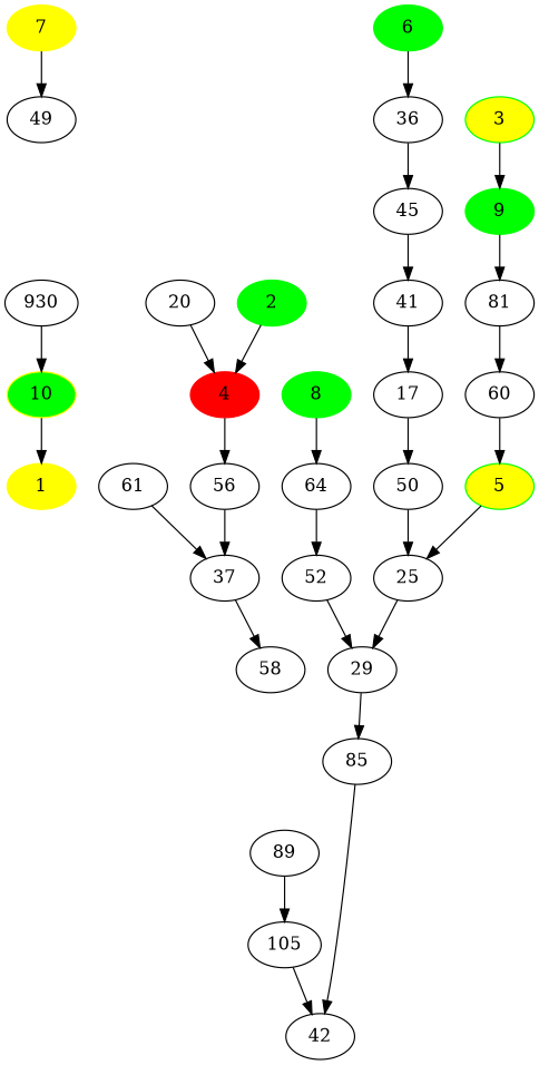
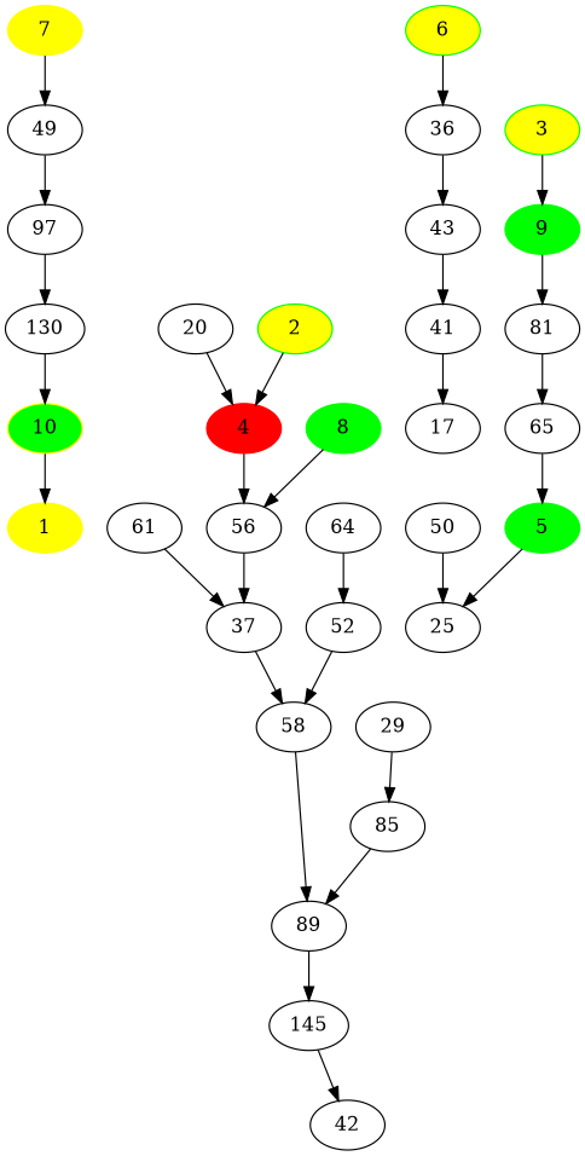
  digraph {
    10 [color=yellow fillcolor=green style=filled]
    1 [color=yellow style=filled]
    9 [color=green style=filled]
    81
-   65 [label=60]
-   5 [color=green style=filled fillcolor=yellow]
+   65
+   5 [color=green style=filled]
    61
    37
    58
    89
-   145 [label=105]
+   145
    42
    4 [color=red style=filled]
    20
    n15 [label=56]
    8 [color=green style=filled]
    64
    52
    29
    85
    7 [color=yellow style=filled]
    49
-   130 [label=930]
-   6 [color=green style=filled]
+   97
+   130
+   6 [color=green style=filled fillcolor=yellow]
    36
-   45
+   45 [label=43]
    41
    17
    50
    25
    3 [color=green fillcolor=yellow style=filled]
-   2 [color=green style=filled]
+   2 [color=green style=filled fillcolor=yellow]
    10 -> 1
    9 -> 81
    81 -> 65
    65 -> 5
    5 -> 25
    61 -> 37
    37 -> 58
+   58 -> 89
    89 -> 145
    145 -> 42
    4 -> n15
    20 -> 4
    n15 -> 37
-   8 -> 64
+   8 -> n15
    64 -> 52
-   52 -> 29
+   52 -> 58
    29 -> 85
-   85 -> 42
+   85 -> 89
    7 -> 49
+   49 -> 97
+   97 -> 130
    130 -> 10
    6 -> 36
    36 -> 45
    45 -> 41
    41 -> 17
-   17 -> 50
    50 -> 25
-   25 -> 29
    3 -> 9
    2 -> 4
  }
